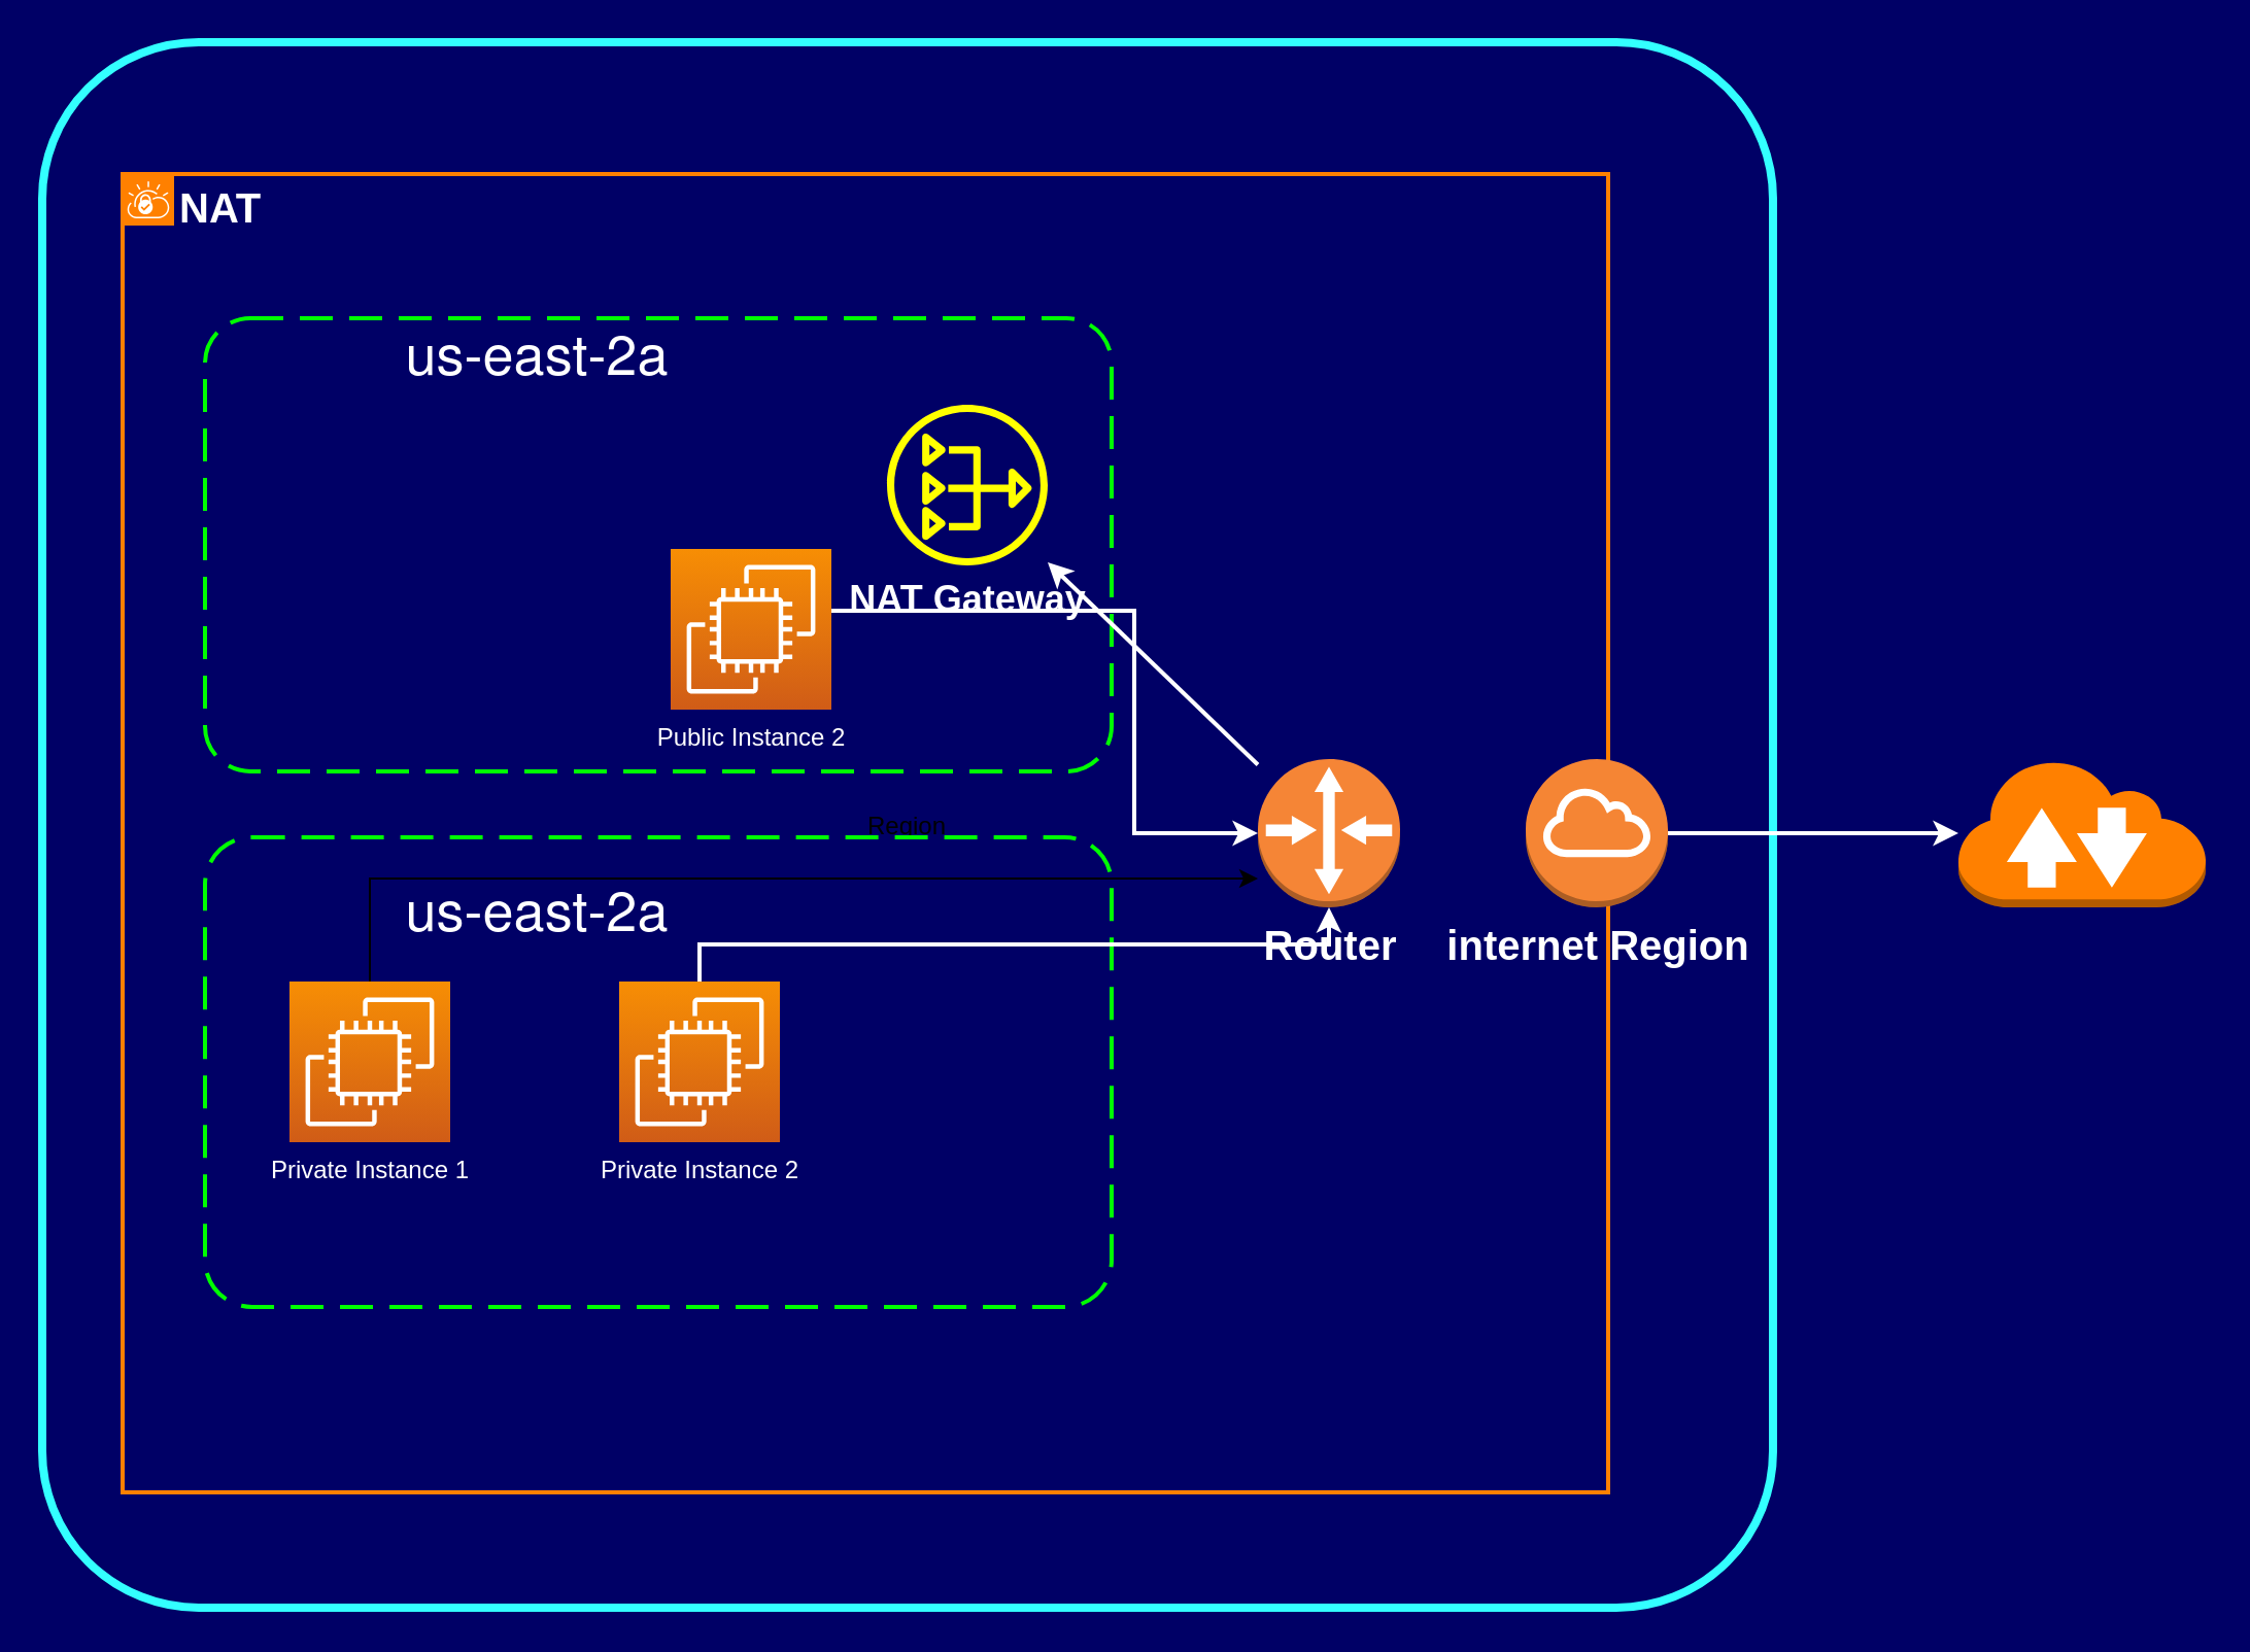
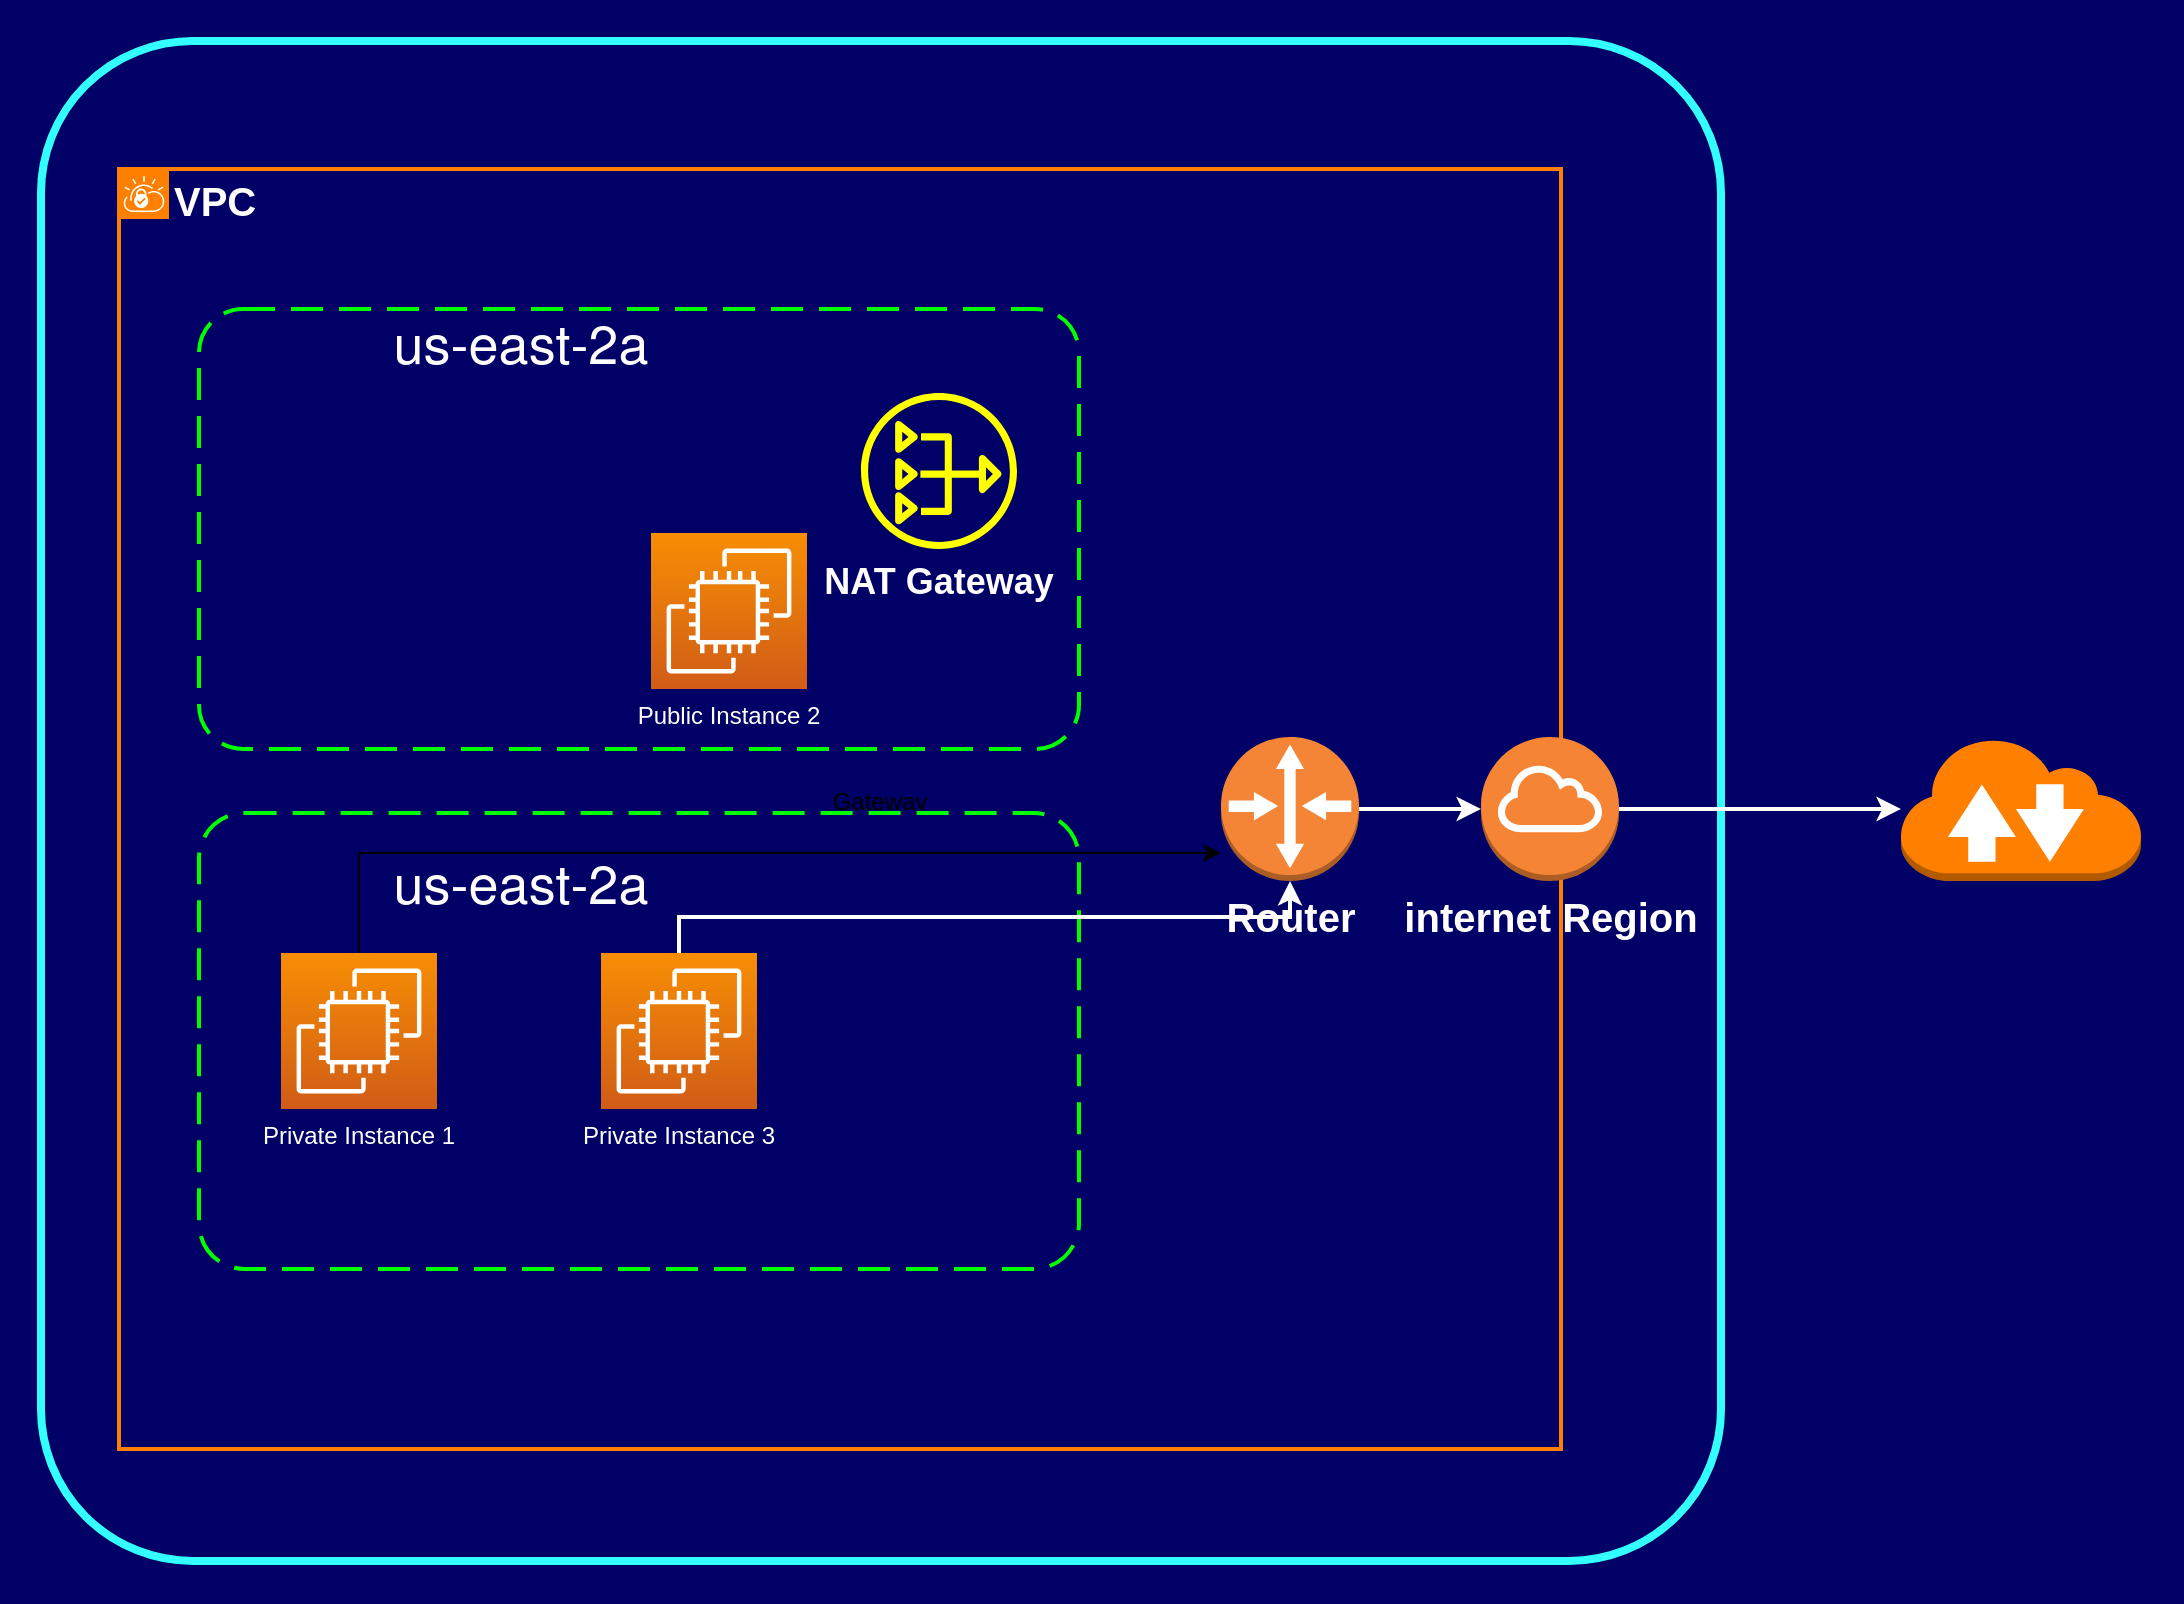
  <mxCell id="0" />
  <mxCell id="1" parent="0" />
- <mxCell id="2" value="Region" style="rounded=1;arcSize=10;fillColor=none;gradientColor=none;strokeWidth=4;strokeColor=#33FFFF;" parent="1" vertex="1"><mxGeometry x="20" y="20" width="840" height="760" as="geometry" /></mxCell>
- <mxCell id="3" value="&lt;b&gt;NAT&lt;/b&gt;" style="shape=mxgraph.ibm.box;prType=vpc;fontStyle=0;verticalAlign=top;align=left;spacingLeft=32;spacingTop=4;fillColor=none;rounded=0;whiteSpace=wrap;html=1;strokeWidth=2;dashed=0;container=1;spacing=-4;collapsible=0;expand=0;recursiveResize=0;fontSize=20;strokeColor=#FF8000;labelBackgroundColor=none;fontColor=#FFFFFF;" parent="1" vertex="1"><mxGeometry x="59" y="84" width="721" height="640" as="geometry" /></mxCell>
+ <mxCell id="2" value="Gateway" style="rounded=1;arcSize=10;fillColor=none;gradientColor=none;strokeWidth=4;strokeColor=#33FFFF;" parent="1" vertex="1"><mxGeometry x="20" y="20" width="840" height="760" as="geometry" /></mxCell>
+ <mxCell id="3" value="&lt;b&gt;VPC&lt;/b&gt;" style="shape=mxgraph.ibm.box;prType=vpc;fontStyle=0;verticalAlign=top;align=left;spacingLeft=32;spacingTop=4;fillColor=none;rounded=0;whiteSpace=wrap;html=1;strokeWidth=2;dashed=0;container=1;spacing=-4;collapsible=0;expand=0;recursiveResize=0;fontSize=20;strokeColor=#FF8000;labelBackgroundColor=none;fontColor=#FFFFFF;" parent="1" vertex="1"><mxGeometry x="59" y="84" width="721" height="640" as="geometry" /></mxCell>
  <mxCell id="4" value="" style="rounded=1;arcSize=10;dashed=1;fillColor=none;gradientColor=none;dashPattern=8 4;strokeWidth=2;fontSize=20;strokeColor=#00FF00;" parent="3" vertex="1"><mxGeometry x="40" y="70" width="440" height="220" as="geometry" /></mxCell>
  <mxCell id="5" value="&lt;span style=&quot;font-size: 18px&quot;&gt;&lt;b&gt;&lt;font color=&quot;#ffffff&quot;&gt;NAT Gateway&lt;/font&gt;&lt;/b&gt;&lt;/span&gt;" style="outlineConnect=0;fontColor=#232F3E;gradientColor=none;strokeColor=none;dashed=0;verticalLabelPosition=bottom;verticalAlign=top;align=center;html=1;fontSize=12;fontStyle=0;aspect=fixed;pointerEvents=1;shape=mxgraph.aws4.nat_gateway;fillColor=#FFFF00;" parent="3" vertex="1"><mxGeometry x="371" y="112" width="78" height="78" as="geometry" /></mxCell>
  <mxCell id="6" value="&lt;b&gt;&lt;font color=&quot;#ffffff&quot;&gt;Router&lt;/font&gt;&lt;/b&gt;" style="outlineConnect=0;dashed=0;verticalLabelPosition=bottom;verticalAlign=top;align=center;html=1;shape=mxgraph.aws3.router;fillColor=#F58536;gradientColor=none;fontSize=20;" parent="3" vertex="1"><mxGeometry x="551" y="284" width="69" height="72" as="geometry" /></mxCell>
  <mxCell id="7" value="" style="rounded=1;arcSize=10;dashed=1;fillColor=none;gradientColor=none;dashPattern=8 4;strokeWidth=2;fontSize=20;strokeColor=#00FF00;" parent="3" vertex="1"><mxGeometry x="40" y="322" width="440" height="228" as="geometry" /></mxCell>
  <mxCell id="8" value="&lt;span style=&quot;font-family: &amp;#34;helvetica neue&amp;#34; , &amp;#34;roboto&amp;#34; , &amp;#34;arial&amp;#34; , sans-serif&quot;&gt;&lt;font style=&quot;font-size: 27px&quot; color=&quot;#ffffff&quot;&gt;us-east-2a&lt;/font&gt;&lt;/span&gt;" style="text;html=1;resizable=0;autosize=1;align=center;verticalAlign=middle;points=[];fillColor=none;strokeColor=none;rounded=0;fontSize=20;" parent="3" vertex="1"><mxGeometry x="131" y="72" width="140" height="30" as="geometry" /></mxCell>
  <mxCell id="9" value="&lt;span style=&quot;font-family: &amp;#34;helvetica neue&amp;#34; , &amp;#34;roboto&amp;#34; , &amp;#34;arial&amp;#34; , sans-serif&quot;&gt;&lt;font style=&quot;font-size: 27px&quot; color=&quot;#ffffff&quot;&gt;us-east-2a&lt;/font&gt;&lt;/span&gt;" style="text;html=1;resizable=0;autosize=1;align=center;verticalAlign=middle;points=[];fillColor=none;strokeColor=none;rounded=0;fontSize=20;" parent="3" vertex="1"><mxGeometry x="131" y="342" width="140" height="30" as="geometry" /></mxCell>
  <mxCell id="10" style="edgeStyle=elbowEdgeStyle;rounded=0;orthogonalLoop=1;jettySize=auto;elbow=vertical;html=1;fontSize=20;" parent="1" source="11" target="6" edge="1"><mxGeometry relative="1" as="geometry"><Array as="points"><mxPoint x="320" y="426" /><mxPoint x="340" y="406" /></Array></mxGeometry></mxCell>
  <mxCell id="11" value="&lt;font color=&quot;#ffffff&quot;&gt;Private Instance 1&lt;/font&gt;" style="outlineConnect=0;fontColor=#232F3E;gradientColor=#F78E04;gradientDirection=north;fillColor=#D05C17;strokeColor=#ffffff;dashed=0;verticalLabelPosition=bottom;verticalAlign=top;align=center;html=1;fontSize=12;fontStyle=0;aspect=fixed;shape=mxgraph.aws4.resourceIcon;resIcon=mxgraph.aws4.ec2;" parent="1" vertex="1"><mxGeometry x="140" y="476" width="78" height="78" as="geometry" /></mxCell>
- <mxCell id="12" style="edgeStyle=elbowEdgeStyle;rounded=0;orthogonalLoop=1;jettySize=auto;html=1;fontSize=20;strokeColor=#FFFFFF;strokeWidth=2;" parent="1" source="13" target="6" edge="1"><mxGeometry relative="1" as="geometry"><Array as="points"><mxPoint x="550" y="296" /></Array></mxGeometry></mxCell>
  <mxCell id="13" value="&lt;font color=&quot;#ffffff&quot;&gt;Public Instance 2&lt;/font&gt;" style="outlineConnect=0;fontColor=#232F3E;gradientColor=#F78E04;gradientDirection=north;fillColor=#D05C17;strokeColor=#ffffff;dashed=0;verticalLabelPosition=bottom;verticalAlign=top;align=center;html=1;fontSize=12;fontStyle=0;aspect=fixed;shape=mxgraph.aws4.resourceIcon;resIcon=mxgraph.aws4.ec2;" parent="1" vertex="1"><mxGeometry x="325" y="266" width="78" height="78" as="geometry" /></mxCell>
  <mxCell id="14" style="edgeStyle=elbowEdgeStyle;rounded=0;orthogonalLoop=1;jettySize=auto;elbow=vertical;html=1;fontSize=20;strokeColor=#FFFFFF;strokeWidth=2;" parent="1" source="15" target="6" edge="1"><mxGeometry relative="1" as="geometry" /></mxCell>
- <mxCell id="15" value="&lt;font color=&quot;#ffffff&quot;&gt;Private Instance 2&lt;/font&gt;" style="outlineConnect=0;fontColor=#232F3E;gradientColor=#F78E04;gradientDirection=north;fillColor=#D05C17;strokeColor=#ffffff;dashed=0;verticalLabelPosition=bottom;verticalAlign=top;align=center;html=1;fontSize=12;fontStyle=0;aspect=fixed;shape=mxgraph.aws4.resourceIcon;resIcon=mxgraph.aws4.ec2;" parent="1" vertex="1"><mxGeometry x="300" y="476" width="78" height="78" as="geometry" /></mxCell>
+ <mxCell id="15" value="&lt;font color=&quot;#ffffff&quot;&gt;Private Instance 3&lt;/font&gt;" style="outlineConnect=0;fontColor=#232F3E;gradientColor=#F78E04;gradientDirection=north;fillColor=#D05C17;strokeColor=#ffffff;dashed=0;verticalLabelPosition=bottom;verticalAlign=top;align=center;html=1;fontSize=12;fontStyle=0;aspect=fixed;shape=mxgraph.aws4.resourceIcon;resIcon=mxgraph.aws4.ec2;" parent="1" vertex="1"><mxGeometry x="300" y="476" width="78" height="78" as="geometry" /></mxCell>
  <mxCell id="16" value="" style="edgeStyle=none;rounded=0;orthogonalLoop=1;jettySize=auto;html=1;fontSize=20;strokeColor=#FFFFFF;strokeWidth=2;" parent="1" source="17" target="18" edge="1"><mxGeometry relative="1" as="geometry"><mxPoint x="889" y="392" as="targetPoint" /></mxGeometry></mxCell>
  <mxCell id="17" value="&lt;b&gt;&lt;font color=&quot;#ffffff&quot;&gt;internet Region&lt;/font&gt;&lt;/b&gt;" style="outlineConnect=0;dashed=0;verticalLabelPosition=bottom;verticalAlign=top;align=center;html=1;shape=mxgraph.aws3.internet_gateway;fillColor=#F58534;gradientColor=none;fontSize=20;" parent="1" vertex="1"><mxGeometry x="740" y="368" width="69" height="72" as="geometry" /></mxCell>
  <mxCell id="18" value="" style="outlineConnect=0;dashed=0;verticalLabelPosition=bottom;verticalAlign=top;align=center;html=1;shape=mxgraph.aws3.internet_2;gradientColor=none;fontSize=20;fillColor=#FF8000;" parent="1" vertex="1"><mxGeometry x="950" y="368" width="120" height="72" as="geometry" /></mxCell>
- <mxCell id="19" style="rounded=0;orthogonalLoop=1;jettySize=auto;html=1;fontSize=20;strokeColor=#FFFFFF;strokeWidth=2;" parent="1" source="6" target="5" edge="1"><mxGeometry relative="1" as="geometry" /></mxCell>
+ <mxCell id="19" style="rounded=0;orthogonalLoop=1;jettySize=auto;html=1;fontSize=20;strokeColor=#FFFFFF;strokeWidth=2;" parent="1" source="6" target="17" edge="1"><mxGeometry relative="1" as="geometry" /></mxCell>
